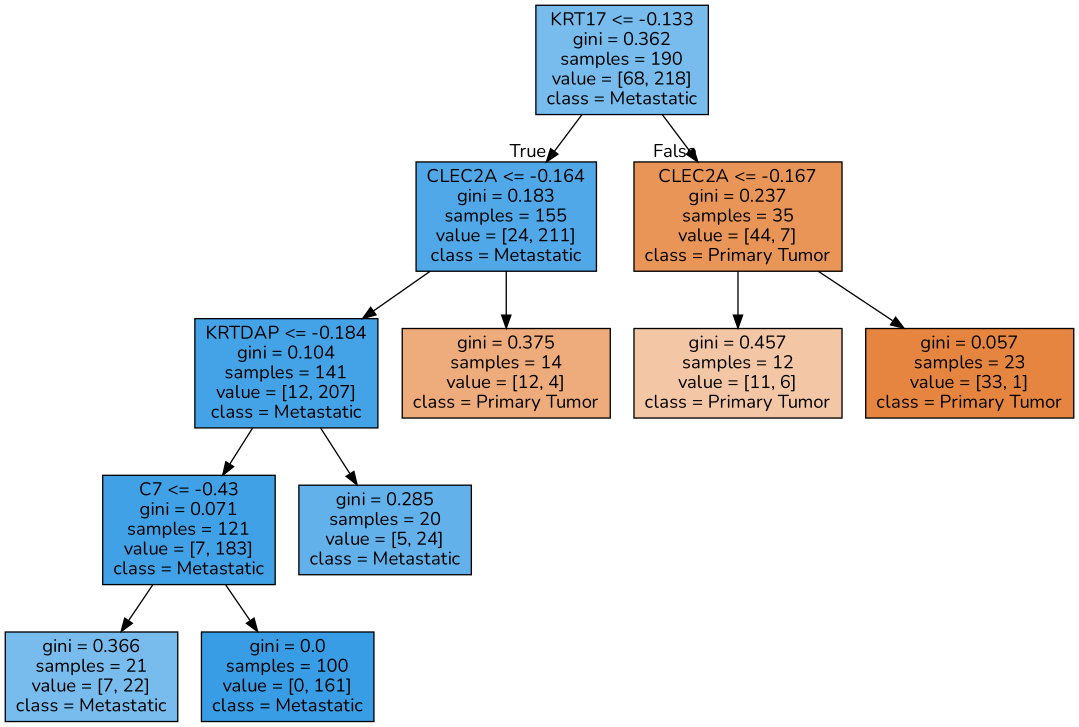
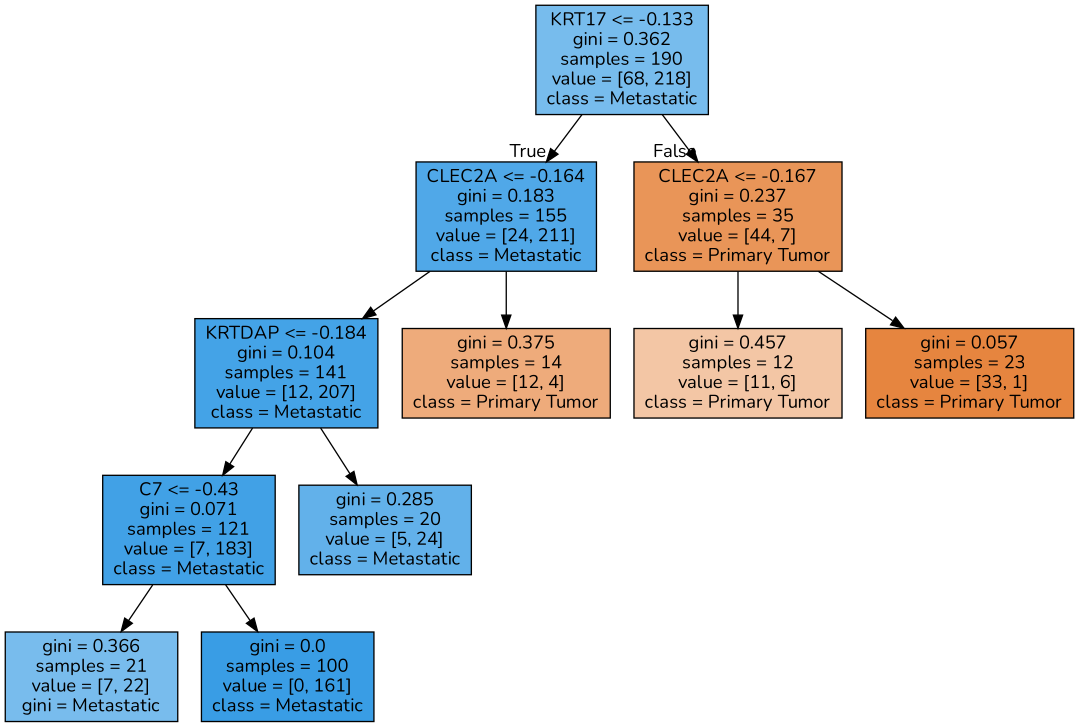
  digraph {
    fontname=Nunito
    node [color=black shape=box style=filled fontname=Nunito]
    edge [fontname=Nunito]
    n1 [fillcolor="#77bced" label="KRT17 <= -0.133\ngini = 0.362\nsamples = 190\nvalue = [68, 218]\nclass = Metastatic"]
    n2 [fillcolor="#50a8e8" label="CLEC2A <= -0.164\ngini = 0.183\nsamples = 155\nvalue = [24, 211]\nclass = Metastatic"]
    n3 [fillcolor="#e99558" label="CLEC2A <= -0.167\ngini = 0.237\nsamples = 35\nvalue = [44, 7]\nclass = Primary Tumor"]
    n4 [fillcolor="#44a3e7" label="KRTDAP <= -0.184\ngini = 0.104\nsamples = 141\nvalue = [12, 207]\nclass = Metastatic"]
    n5 [fillcolor="#eeab7b" label="gini = 0.375\nsamples = 14\nvalue = [12, 4]\nclass = Primary Tumor"]
    n6 [fillcolor="#41a1e6" label="C7 <= -0.43\ngini = 0.071\nsamples = 121\nvalue = [7, 183]\nclass = Metastatic"]
    n7 [fillcolor="#62b1ea" label="gini = 0.285\nsamples = 20\nvalue = [5, 24]\nclass = Metastatic"]
-   n8 [fillcolor="#78bced" label="gini = 0.366\nsamples = 21\nvalue = [7, 22]\nclass = Metastatic"]
+   n8 [fillcolor="#78bced" label="gini = 0.366\nsamples = 21\nvalue = [7, 22]\ngini = Metastatic"]
    n9 [fillcolor="#399de5" label="gini = 0.0\nsamples = 100\nvalue = [0, 161]\nclass = Metastatic"]
    n10 [fillcolor="#f3c6a5" label="gini = 0.457\nsamples = 12\nvalue = [11, 6]\nclass = Primary Tumor"]
    n11 [fillcolor="#e6853f" label="gini = 0.057\nsamples = 23\nvalue = [33, 1]\nclass = Primary Tumor"]
    n1 -> n2 [headlabel=True labelangle=45 labeldistance=2.5]
    n1 -> n3 [headlabel=False labelangle=-45 labeldistance=2.5]
    n2 -> n4
    n2 -> n5
    n3 -> n10
    n3 -> n11
    n4 -> n6
    n4 -> n7
    n6 -> n8
    n6 -> n9
  }
